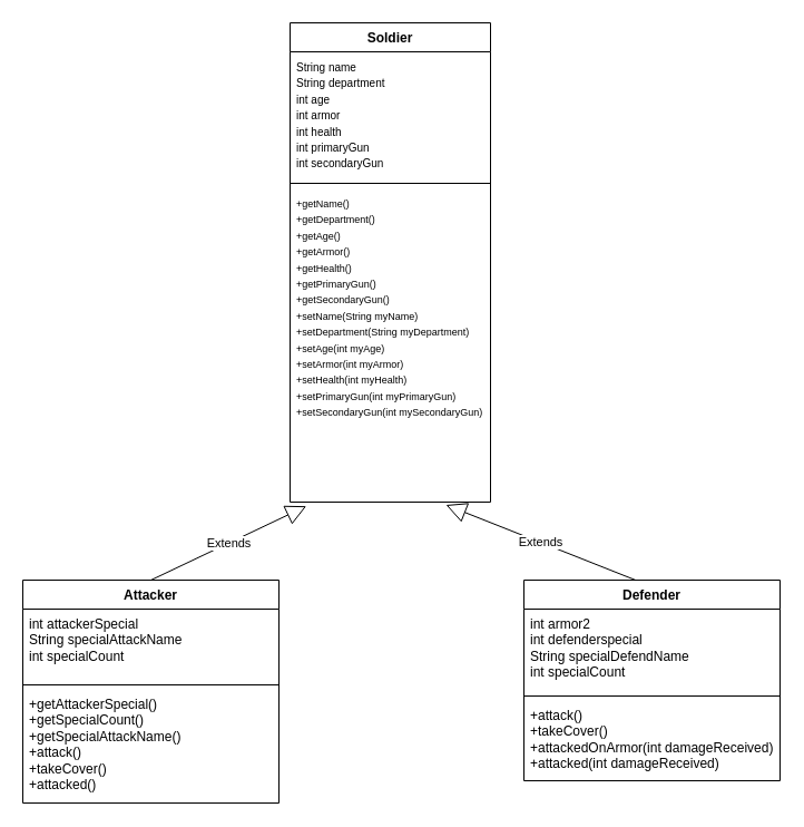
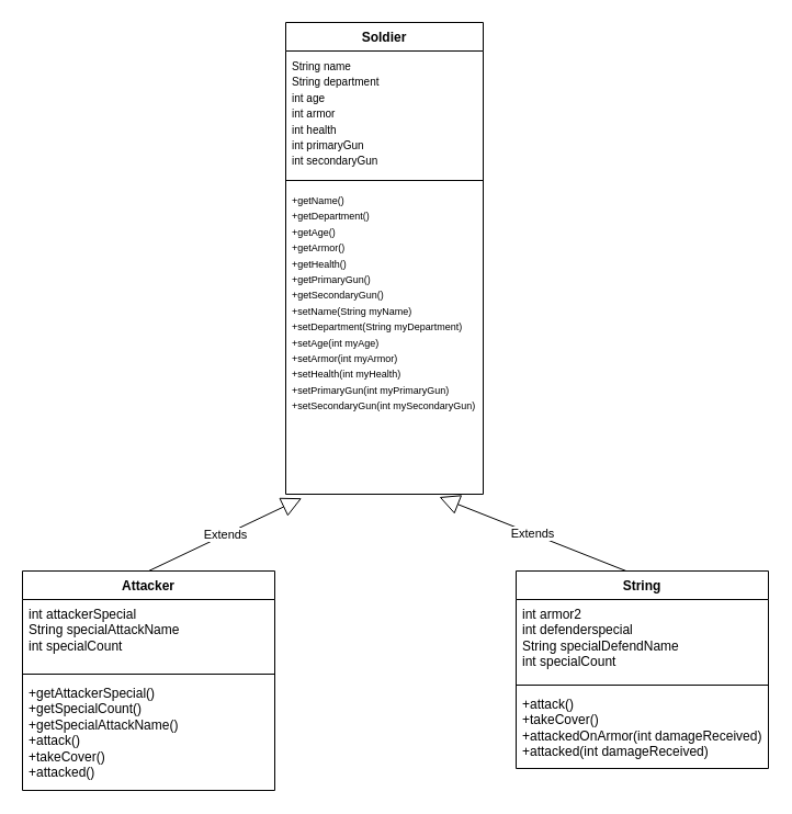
  <mxCell id="0" />
  <mxCell id="1" parent="0" />
  <mxCell id="2" value="Soldier" style="swimlane;fontStyle=1;align=center;verticalAlign=top;childLayout=stackLayout;horizontal=1;startSize=26;horizontalStack=0;resizeParent=1;resizeParentMax=0;resizeLast=0;collapsible=1;marginBottom=0;whiteSpace=wrap;html=1;" vertex="1" parent="1"><mxGeometry x="260" y="20" width="180" height="430" as="geometry" /></mxCell>
  <mxCell id="3" value="&lt;font style=&quot;font-size: 10px;&quot;&gt;String name&lt;br&gt;String department&lt;br&gt;int age&lt;br&gt;int armor&lt;br&gt;int health&lt;br&gt;int primaryGun&lt;br&gt;int secondaryGun&lt;/font&gt;" style="text;strokeColor=none;fillColor=none;align=left;verticalAlign=top;spacingLeft=4;spacingRight=4;overflow=hidden;rotatable=0;points=[[0,0.5],[1,0.5]];portConstraint=eastwest;whiteSpace=wrap;html=1;" vertex="1" parent="2"><mxGeometry y="26" width="180" height="114" as="geometry" /></mxCell>
  <mxCell id="4" value="" style="line;strokeWidth=1;fillColor=none;align=left;verticalAlign=middle;spacingTop=-1;spacingLeft=3;spacingRight=3;rotatable=0;labelPosition=right;points=[];portConstraint=eastwest;strokeColor=inherit;" vertex="1" parent="2"><mxGeometry y="140" width="180" height="8" as="geometry" /></mxCell>
  <mxCell id="5" value="&lt;font style=&quot;font-size: 9px;&quot;&gt;+getName()&lt;br&gt;+getDepartment()&lt;br&gt;+getAge()&lt;br&gt;+getArmor()&lt;br&gt;+getHealth()&lt;br&gt;+getPrimaryGun()&lt;br&gt;+getSecondaryGun()&lt;br&gt;+setName(String myName)&lt;br&gt;+setDepartment(String myDepartment)&lt;br&gt;+setAge(int myAge)&lt;br&gt;+setArmor(int myArmor)&lt;br&gt;+setHealth(int myHealth)&lt;br&gt;+setPrimaryGun(int myPrimaryGun)&lt;br&gt;+setSecondaryGun(int mySecondaryGun)&lt;/font&gt;" style="text;strokeColor=none;fillColor=none;align=left;verticalAlign=top;spacingLeft=4;spacingRight=4;overflow=hidden;rotatable=0;points=[[0,0.5],[1,0.5]];portConstraint=eastwest;whiteSpace=wrap;html=1;" vertex="1" parent="2"><mxGeometry y="148" width="180" height="282" as="geometry" /></mxCell>
  <mxCell id="6" value="Attacker" style="swimlane;fontStyle=1;align=center;verticalAlign=top;childLayout=stackLayout;horizontal=1;startSize=26;horizontalStack=0;resizeParent=1;resizeParentMax=0;resizeLast=0;collapsible=1;marginBottom=0;whiteSpace=wrap;html=1;" vertex="1" parent="1"><mxGeometry x="20" y="520" width="230" height="200" as="geometry" /></mxCell>
  <mxCell id="7" value="int attackerSpecial&lt;br&gt;String specialAttackName&lt;br&gt;int specialCount&lt;br&gt;" style="text;strokeColor=none;fillColor=none;align=left;verticalAlign=top;spacingLeft=4;spacingRight=4;overflow=hidden;rotatable=0;points=[[0,0.5],[1,0.5]];portConstraint=eastwest;whiteSpace=wrap;html=1;" vertex="1" parent="6"><mxGeometry y="26" width="230" height="64" as="geometry" /></mxCell>
  <mxCell id="8" value="" style="line;strokeWidth=1;fillColor=none;align=left;verticalAlign=middle;spacingTop=-1;spacingLeft=3;spacingRight=3;rotatable=0;labelPosition=right;points=[];portConstraint=eastwest;strokeColor=inherit;" vertex="1" parent="6"><mxGeometry y="90" width="230" height="8" as="geometry" /></mxCell>
  <mxCell id="9" value="+getAttackerSpecial()&lt;br&gt;+getSpecialCount()&lt;br&gt;+getSpecialAttackName()&lt;br&gt;+attack()&lt;br&gt;+takeCover()&lt;br&gt;+attacked()" style="text;strokeColor=none;fillColor=none;align=left;verticalAlign=top;spacingLeft=4;spacingRight=4;overflow=hidden;rotatable=0;points=[[0,0.5],[1,0.5]];portConstraint=eastwest;whiteSpace=wrap;html=1;" vertex="1" parent="6"><mxGeometry y="98" width="230" height="102" as="geometry" /></mxCell>
- <mxCell id="10" value="Defender" style="swimlane;fontStyle=1;align=center;verticalAlign=top;childLayout=stackLayout;horizontal=1;startSize=26;horizontalStack=0;resizeParent=1;resizeParentMax=0;resizeLast=0;collapsible=1;marginBottom=0;whiteSpace=wrap;html=1;" vertex="1" parent="1"><mxGeometry x="470" y="520" width="230" height="180" as="geometry" /></mxCell>
+ <mxCell id="10" value="String" style="swimlane;fontStyle=1;align=center;verticalAlign=top;childLayout=stackLayout;horizontal=1;startSize=26;horizontalStack=0;resizeParent=1;resizeParentMax=0;resizeLast=0;collapsible=1;marginBottom=0;whiteSpace=wrap;html=1;" vertex="1" parent="1"><mxGeometry x="470" y="520" width="230" height="180" as="geometry" /></mxCell>
  <mxCell id="11" value="int armor2&lt;br&gt;int defenderspecial&lt;br&gt;String specialDefendName&lt;br&gt;int specialCount" style="text;strokeColor=none;fillColor=none;align=left;verticalAlign=top;spacingLeft=4;spacingRight=4;overflow=hidden;rotatable=0;points=[[0,0.5],[1,0.5]];portConstraint=eastwest;whiteSpace=wrap;html=1;" vertex="1" parent="10"><mxGeometry y="26" width="230" height="74" as="geometry" /></mxCell>
  <mxCell id="12" value="" style="line;strokeWidth=1;fillColor=none;align=left;verticalAlign=middle;spacingTop=-1;spacingLeft=3;spacingRight=3;rotatable=0;labelPosition=right;points=[];portConstraint=eastwest;strokeColor=inherit;" vertex="1" parent="10"><mxGeometry y="100" width="230" height="8" as="geometry" /></mxCell>
  <mxCell id="13" value="+attack()&lt;br&gt;+takeCover()&lt;br&gt;+attackedOnArmor(int damageReceived)&lt;br&gt;+attacked(int damageReceived)&lt;br&gt;" style="text;strokeColor=none;fillColor=none;align=left;verticalAlign=top;spacingLeft=4;spacingRight=4;overflow=hidden;rotatable=0;points=[[0,0.5],[1,0.5]];portConstraint=eastwest;whiteSpace=wrap;html=1;" vertex="1" parent="10"><mxGeometry y="108" width="230" height="72" as="geometry" /></mxCell>
  <mxCell id="14" value="Extends" style="endArrow=block;endSize=16;endFill=0;html=1;rounded=0;entryX=0.827;entryY=1.009;entryDx=0;entryDy=0;entryPerimeter=0;exitX=0.5;exitY=0;exitDx=0;exitDy=0;" edge="1" parent="1"><mxGeometry width="160" relative="1" as="geometry"><mxPoint x="570.34" y="520" as="sourcePoint" /><mxPoint x="400" y="452.538" as="targetPoint" /></mxGeometry></mxCell>
  <mxCell id="15" value="Extends" style="endArrow=block;endSize=16;endFill=0;html=1;rounded=0;exitX=0.5;exitY=0;exitDx=0;exitDy=0;entryX=0.081;entryY=1.013;entryDx=0;entryDy=0;entryPerimeter=0;" edge="1" parent="1" source="6" target="5"><mxGeometry width="160" relative="1" as="geometry"><mxPoint x="150" y="490" as="sourcePoint" /><mxPoint x="310" y="490" as="targetPoint" /></mxGeometry></mxCell>
